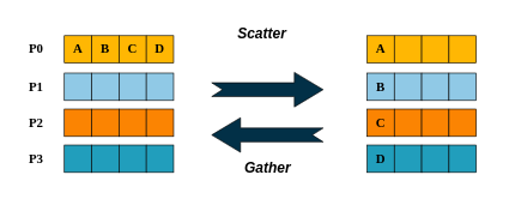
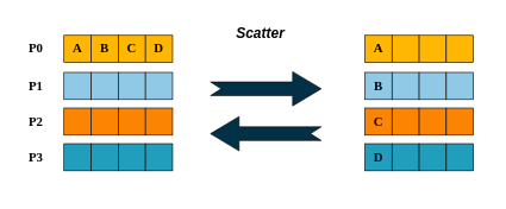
  <mxCell id="0" />
  <mxCell id="1" parent="0" />
  <mxCell id="2" value="" style="rounded=0;whiteSpace=wrap;html=1;strokeColor=none;fillColor=none;" parent="1" vertex="1"><mxGeometry x="24" y="20" width="662" height="251" as="geometry" /></mxCell>
  <mxCell id="3" value="&lt;font style=&quot;font-size: 18px;&quot; face=&quot;Times New Roman&quot;&gt;&lt;b&gt;A&lt;/b&gt;&lt;/font&gt;" style="whiteSpace=wrap;html=1;aspect=fixed;fillColor=#FFB703;" parent="1" vertex="1"><mxGeometry x="89" y="49" width="38" height="38" as="geometry" /></mxCell>
  <mxCell id="4" value="&lt;font face=&quot;Times New Roman&quot;&gt;&lt;span style=&quot;font-size: 18px;&quot;&gt;&lt;b&gt;B&lt;/b&gt;&lt;/span&gt;&lt;/font&gt;" style="whiteSpace=wrap;html=1;aspect=fixed;fillColor=#FFB703;" parent="1" vertex="1"><mxGeometry x="127" y="49" width="38" height="38" as="geometry" /></mxCell>
  <mxCell id="5" value="&lt;font face=&quot;Times New Roman&quot;&gt;&lt;span style=&quot;font-size: 18px;&quot;&gt;&lt;b&gt;C&lt;/b&gt;&lt;/span&gt;&lt;/font&gt;" style="whiteSpace=wrap;html=1;aspect=fixed;fillColor=#FFB703;" parent="1" vertex="1"><mxGeometry x="165" y="49" width="38" height="38" as="geometry" /></mxCell>
  <mxCell id="6" value="&lt;font face=&quot;Times New Roman&quot;&gt;&lt;span style=&quot;font-size: 18px;&quot;&gt;&lt;b&gt;D&lt;/b&gt;&lt;/span&gt;&lt;/font&gt;" style="whiteSpace=wrap;html=1;aspect=fixed;fillColor=#FFB703;" parent="1" vertex="1"><mxGeometry x="203" y="49" width="38" height="38" as="geometry" /></mxCell>
  <mxCell id="7" value="" style="whiteSpace=wrap;html=1;aspect=fixed;fillColor=#90C9E6;" parent="1" vertex="1"><mxGeometry x="89" y="101" width="38" height="38" as="geometry" /></mxCell>
  <mxCell id="8" value="" style="whiteSpace=wrap;html=1;aspect=fixed;fillColor=#90C9E6;" parent="1" vertex="1"><mxGeometry x="127" y="101" width="38" height="38" as="geometry" /></mxCell>
  <mxCell id="9" value="" style="whiteSpace=wrap;html=1;aspect=fixed;fillColor=#90C9E6;" parent="1" vertex="1"><mxGeometry x="165" y="101" width="38" height="38" as="geometry" /></mxCell>
  <mxCell id="10" value="" style="whiteSpace=wrap;html=1;aspect=fixed;fillColor=#90C9E6;" parent="1" vertex="1"><mxGeometry x="203" y="101" width="38" height="38" as="geometry" /></mxCell>
  <mxCell id="11" value="" style="whiteSpace=wrap;html=1;aspect=fixed;fillColor=#FB8402;" parent="1" vertex="1"><mxGeometry x="89" y="151" width="38" height="38" as="geometry" /></mxCell>
  <mxCell id="12" value="" style="whiteSpace=wrap;html=1;aspect=fixed;fillColor=#FB8402;" parent="1" vertex="1"><mxGeometry x="127" y="151" width="38" height="38" as="geometry" /></mxCell>
  <mxCell id="13" value="" style="whiteSpace=wrap;html=1;aspect=fixed;fillColor=#FB8402;" parent="1" vertex="1"><mxGeometry x="165" y="151" width="38" height="38" as="geometry" /></mxCell>
  <mxCell id="14" value="" style="whiteSpace=wrap;html=1;aspect=fixed;fillColor=#FB8402;" parent="1" vertex="1"><mxGeometry x="203" y="151" width="38" height="38" as="geometry" /></mxCell>
  <mxCell id="15" value="" style="whiteSpace=wrap;html=1;aspect=fixed;fillColor=#219EBC;" parent="1" vertex="1"><mxGeometry x="89" y="201" width="38" height="38" as="geometry" /></mxCell>
  <mxCell id="16" value="" style="whiteSpace=wrap;html=1;aspect=fixed;fillColor=#219EBC;" parent="1" vertex="1"><mxGeometry x="127" y="201" width="38" height="38" as="geometry" /></mxCell>
  <mxCell id="17" value="" style="whiteSpace=wrap;html=1;aspect=fixed;fillColor=#219EBC;" parent="1" vertex="1"><mxGeometry x="165" y="201" width="38" height="38" as="geometry" /></mxCell>
  <mxCell id="18" value="" style="whiteSpace=wrap;html=1;aspect=fixed;fillColor=#219EBC;" parent="1" vertex="1"><mxGeometry x="203" y="201" width="38" height="38" as="geometry" /></mxCell>
  <mxCell id="19" value="&lt;font style=&quot;font-size: 18px;&quot; face=&quot;Times New Roman&quot;&gt;&lt;b&gt;P0&lt;/b&gt;&lt;/font&gt;" style="text;html=1;strokeColor=none;fillColor=none;align=center;verticalAlign=middle;whiteSpace=wrap;rounded=0;fontColor=#000000;" parent="1" vertex="1"><mxGeometry x="20" y="53" width="60" height="30" as="geometry" /></mxCell>
  <mxCell id="20" value="&lt;font style=&quot;font-size: 18px;&quot; face=&quot;Times New Roman&quot;&gt;&lt;b&gt;P1&lt;/b&gt;&lt;/font&gt;" style="text;html=1;strokeColor=none;fillColor=none;align=center;verticalAlign=middle;whiteSpace=wrap;rounded=0;fontColor=#000000;" parent="1" vertex="1"><mxGeometry x="20" y="105" width="60" height="30" as="geometry" /></mxCell>
  <mxCell id="21" value="&lt;font style=&quot;font-size: 18px;&quot; face=&quot;Times New Roman&quot;&gt;&lt;b&gt;P2&lt;/b&gt;&lt;/font&gt;" style="text;html=1;strokeColor=none;fillColor=none;align=center;verticalAlign=middle;whiteSpace=wrap;rounded=0;fontColor=#000000;" parent="1" vertex="1"><mxGeometry x="20" y="155" width="60" height="30" as="geometry" /></mxCell>
  <mxCell id="22" value="&lt;font style=&quot;font-size: 18px;&quot; face=&quot;Times New Roman&quot;&gt;&lt;b&gt;P3&lt;/b&gt;&lt;/font&gt;" style="text;html=1;strokeColor=none;fillColor=none;align=center;verticalAlign=middle;whiteSpace=wrap;rounded=0;fontColor=#000000;" parent="1" vertex="1"><mxGeometry x="20" y="205" width="60" height="30" as="geometry" /></mxCell>
  <mxCell id="23" value="" style="html=1;shadow=0;dashed=0;align=center;verticalAlign=middle;shape=mxgraph.arrows2.arrow;dy=0.6;dx=40;notch=15;fillColor=#023047;" parent="1" vertex="1"><mxGeometry x="294" y="100" width="155" height="48" as="geometry" /></mxCell>
  <mxCell id="24" value="&lt;font style=&quot;font-size: 20px;&quot;&gt;&lt;b style=&quot;&quot;&gt;&lt;i style=&quot;&quot;&gt;Scatter&lt;/i&gt;&lt;/b&gt;&lt;/font&gt;" style="text;html=1;strokeColor=none;fillColor=none;align=center;verticalAlign=middle;whiteSpace=wrap;rounded=0;" parent="1" vertex="1"><mxGeometry x="297" y="30" width="134" height="30" as="geometry" /></mxCell>
  <mxCell id="25" value="&lt;font style=&quot;font-size: 18px;&quot; face=&quot;Times New Roman&quot;&gt;&lt;b&gt;A&lt;/b&gt;&lt;/font&gt;" style="whiteSpace=wrap;html=1;aspect=fixed;fillColor=#FFB703;" parent="1" vertex="1"><mxGeometry x="510" y="49" width="38" height="38" as="geometry" /></mxCell>
  <mxCell id="26" value="" style="whiteSpace=wrap;html=1;aspect=fixed;fillColor=#FFB703;" parent="1" vertex="1"><mxGeometry x="548" y="49" width="38" height="38" as="geometry" /></mxCell>
  <mxCell id="27" value="" style="whiteSpace=wrap;html=1;aspect=fixed;fillColor=#FFB703;" parent="1" vertex="1"><mxGeometry x="586" y="49" width="38" height="38" as="geometry" /></mxCell>
  <mxCell id="28" value="" style="whiteSpace=wrap;html=1;aspect=fixed;fillColor=#FFB703;" parent="1" vertex="1"><mxGeometry x="624" y="49" width="38" height="38" as="geometry" /></mxCell>
  <mxCell id="29" value="&lt;b style=&quot;border-color: var(--border-color); font-family: &amp;quot;Times New Roman&amp;quot;; font-size: 18px;&quot;&gt;B&lt;/b&gt;" style="whiteSpace=wrap;html=1;aspect=fixed;fillColor=#90C9E6;" parent="1" vertex="1"><mxGeometry x="510" y="101" width="38" height="38" as="geometry" /></mxCell>
  <mxCell id="30" value="" style="whiteSpace=wrap;html=1;aspect=fixed;fillColor=#90C9E6;" parent="1" vertex="1"><mxGeometry x="548" y="101" width="38" height="38" as="geometry" /></mxCell>
  <mxCell id="31" value="" style="whiteSpace=wrap;html=1;aspect=fixed;fillColor=#90C9E6;" parent="1" vertex="1"><mxGeometry x="586" y="101" width="38" height="38" as="geometry" /></mxCell>
  <mxCell id="32" value="" style="whiteSpace=wrap;html=1;aspect=fixed;fillColor=#90C9E6;" parent="1" vertex="1"><mxGeometry x="624" y="101" width="38" height="38" as="geometry" /></mxCell>
  <mxCell id="33" value="&lt;b style=&quot;border-color: var(--border-color); font-family: &amp;quot;Times New Roman&amp;quot;; font-size: 18px;&quot;&gt;C&lt;/b&gt;" style="whiteSpace=wrap;html=1;aspect=fixed;fillColor=#FB8402;" parent="1" vertex="1"><mxGeometry x="510" y="151" width="38" height="38" as="geometry" /></mxCell>
  <mxCell id="34" value="" style="whiteSpace=wrap;html=1;aspect=fixed;fillColor=#FB8402;" parent="1" vertex="1"><mxGeometry x="548" y="151" width="38" height="38" as="geometry" /></mxCell>
  <mxCell id="35" value="" style="whiteSpace=wrap;html=1;aspect=fixed;fillColor=#FB8402;" parent="1" vertex="1"><mxGeometry x="586" y="151" width="38" height="38" as="geometry" /></mxCell>
  <mxCell id="36" value="" style="whiteSpace=wrap;html=1;aspect=fixed;fillColor=#FB8402;" parent="1" vertex="1"><mxGeometry x="624" y="151" width="38" height="38" as="geometry" /></mxCell>
  <mxCell id="37" value="&lt;b style=&quot;border-color: var(--border-color); font-family: &amp;quot;Times New Roman&amp;quot;; font-size: 18px;&quot;&gt;D&lt;/b&gt;" style="whiteSpace=wrap;html=1;aspect=fixed;fillColor=#219EBC;" parent="1" vertex="1"><mxGeometry x="510" y="201" width="38" height="38" as="geometry" /></mxCell>
  <mxCell id="38" value="" style="whiteSpace=wrap;html=1;aspect=fixed;fillColor=#219EBC;" parent="1" vertex="1"><mxGeometry x="548" y="201" width="38" height="38" as="geometry" /></mxCell>
  <mxCell id="39" value="" style="whiteSpace=wrap;html=1;aspect=fixed;fillColor=#219EBC;" parent="1" vertex="1"><mxGeometry x="586" y="201" width="38" height="38" as="geometry" /></mxCell>
  <mxCell id="40" value="" style="whiteSpace=wrap;html=1;aspect=fixed;fillColor=#219EBC;" parent="1" vertex="1"><mxGeometry x="624" y="201" width="38" height="38" as="geometry" /></mxCell>
  <mxCell id="41" value="" style="html=1;shadow=0;dashed=0;align=center;verticalAlign=middle;shape=mxgraph.arrows2.arrow;dy=0.6;dx=40;notch=15;fillColor=#023047;rotation=-180;" parent="1" vertex="1"><mxGeometry x="294" y="163" width="155" height="48" as="geometry" /></mxCell>
- <mxCell id="42" value="&lt;font style=&quot;font-size: 20px;&quot;&gt;&lt;b style=&quot;&quot;&gt;&lt;i style=&quot;&quot;&gt;Gather&lt;/i&gt;&lt;/b&gt;&lt;/font&gt;" style="text;html=1;strokeColor=none;fillColor=none;align=center;verticalAlign=middle;whiteSpace=wrap;rounded=0;" parent="1" vertex="1"><mxGeometry x="304.5" y="216" width="134" height="30" as="geometry" /></mxCell>
